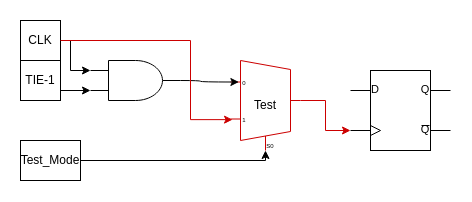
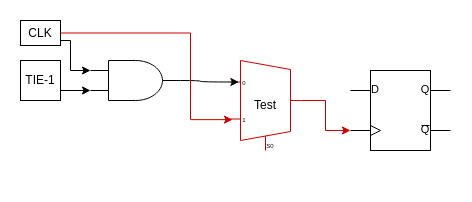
  <mxCell id="0" />
  <mxCell id="1" parent="0" />
  <mxCell id="2" value="" style="verticalLabelPosition=bottom;shadow=0;dashed=0;align=center;html=1;verticalAlign=top;shape=mxgraph.electrical.logic_gates.logic_gate;operation=and;" parent="1" vertex="1"><mxGeometry x="90" y="60" width="90" height="40" as="geometry" /></mxCell>
  <mxCell id="3" value="" style="verticalLabelPosition=bottom;shadow=0;dashed=0;align=center;html=1;verticalAlign=top;shape=mxgraph.electrical.logic_gates.d_type_flip-flop;" parent="1" vertex="1"><mxGeometry x="350" y="70" width="100" height="80" as="geometry" /></mxCell>
  <mxCell id="4" value="TIE-1" style="rounded=0;whiteSpace=wrap;html=1;" parent="1" vertex="1"><mxGeometry x="20" y="60" width="40" height="40" as="geometry" /></mxCell>
  <mxCell id="5" style="edgeStyle=orthogonalEdgeStyle;rounded=0;orthogonalLoop=1;jettySize=auto;html=1;entryX=0;entryY=0.75;entryDx=0;entryDy=0;entryPerimeter=0;exitX=1;exitY=0.75;exitDx=0;exitDy=0;" parent="1" source="4" target="2" edge="1"><mxGeometry relative="1" as="geometry"><mxPoint x="70" y="80" as="sourcePoint" /></mxGeometry></mxCell>
- <mxCell id="6" value="CLK" style="rounded=0;whiteSpace=wrap;html=1;" parent="1" vertex="1"><mxGeometry x="20" y="20" width="40" height="40" as="geometry" /></mxCell>
+ <mxCell id="6" value="CLK" style="rounded=0;whiteSpace=wrap;html=1;" parent="1" vertex="1"><mxGeometry x="20" y="20" width="40" height="25" as="geometry" /></mxCell>
  <mxCell id="7" style="edgeStyle=orthogonalEdgeStyle;rounded=0;orthogonalLoop=1;jettySize=auto;html=1;entryX=0;entryY=0.25;entryDx=0;entryDy=0;entryPerimeter=0;" parent="1" source="6" target="2" edge="1"><mxGeometry relative="1" as="geometry"><Array as="points"><mxPoint x="70" y="40" /><mxPoint x="70" y="70" /></Array></mxGeometry></mxCell>
  <mxCell id="8" value="Test" style="shadow=0;dashed=0;align=center;html=1;strokeWidth=1;shape=mxgraph.electrical.abstract.mux2;whiteSpace=wrap;strokeColor=#CC0000;" parent="1" vertex="1"><mxGeometry x="230" y="60" width="70" height="90" as="geometry" /></mxCell>
  <mxCell id="9" style="edgeStyle=orthogonalEdgeStyle;rounded=0;orthogonalLoop=1;jettySize=auto;html=1;entryX=0.12;entryY=0.239;entryDx=0;entryDy=0;entryPerimeter=0;exitX=1;exitY=0.5;exitDx=0;exitDy=0;exitPerimeter=0;curved=1;" parent="1" source="2" target="8" edge="1"><mxGeometry relative="1" as="geometry"><Array as="points"><mxPoint x="200" y="80" /><mxPoint x="200" y="82" /></Array></mxGeometry></mxCell>
  <mxCell id="10" style="edgeStyle=elbowEdgeStyle;rounded=0;orthogonalLoop=1;jettySize=auto;html=1;entryX=0.029;entryY=0.657;entryDx=0;entryDy=0;entryPerimeter=0;strokeColor=#CC0000;" parent="1" source="6" target="8" edge="1"><mxGeometry relative="1" as="geometry"><Array as="points"><mxPoint x="190" y="80" /></Array></mxGeometry></mxCell>
- <mxCell id="11" value="Test_Mode" style="rounded=0;whiteSpace=wrap;html=1;" parent="1" vertex="1"><mxGeometry x="20" y="140" width="60" height="40" as="geometry" /></mxCell>
  <mxCell id="12" style="edgeStyle=orthogonalEdgeStyle;rounded=0;orthogonalLoop=1;jettySize=auto;html=1;exitX=1;exitY=0.5;exitDx=0;exitDy=-5;exitPerimeter=0;entryX=0;entryY=0.75;entryDx=0;entryDy=0;entryPerimeter=0;strokeColor=#CC0000;" parent="1" source="8" target="3" edge="1"><mxGeometry relative="1" as="geometry" /></mxCell>
- <mxCell id="13" style="edgeStyle=orthogonalEdgeStyle;rounded=0;orthogonalLoop=1;jettySize=auto;html=1;entryX=0.357;entryY=1;entryDx=10;entryDy=0;entryPerimeter=0;" edge="1" parent="1" source="11" target="8"><mxGeometry relative="1" as="geometry"><Array as="points"><mxPoint x="265" y="160" /></Array></mxGeometry></mxCell>
